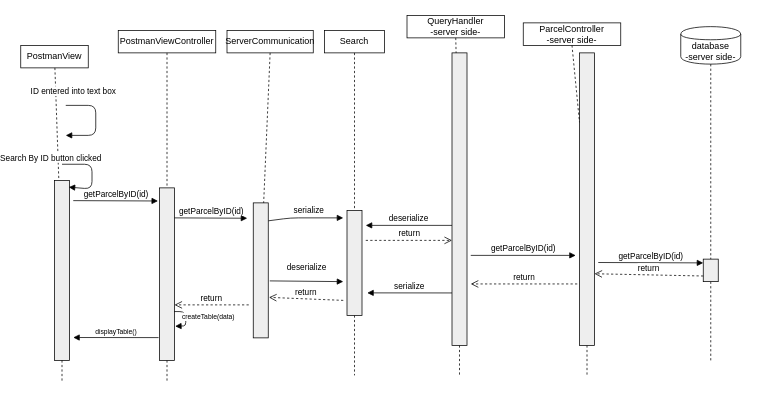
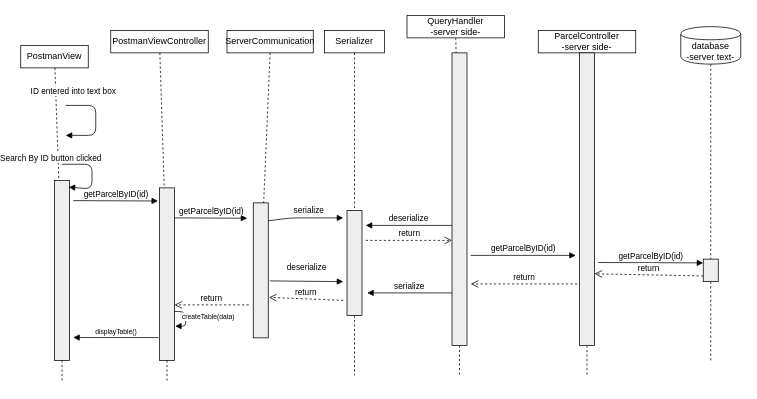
  <mxCell id="0" />
  <mxCell id="1" parent="0" />
- <mxCell id="2" value="ParcelController&lt;br&gt;-server side-" style="shape=rect;html=1;whiteSpace=wrap;align=center;" parent="1" vertex="1"><mxGeometry x="690" y="30" width="130" height="30" as="geometry" /></mxCell>
+ <mxCell id="2" value="ParcelController&lt;br&gt;-server side-" style="shape=rect;html=1;whiteSpace=wrap;align=center;" parent="1" vertex="1"><mxGeometry x="710" y="40" width="130" height="30" as="geometry" /></mxCell>
  <mxCell id="3" value="" style="edgeStyle=none;html=1;dashed=1;endArrow=none;align=center;verticalAlign=bottom;exitX=0.5;exitY=1;" parent="1" source="7" edge="1"><mxGeometry x="1" relative="1" as="geometry"><mxPoint x="775" y="500" as="targetPoint" /></mxGeometry></mxCell>
  <mxCell id="4" value="PostmanView" style="shape=rect;html=1;whiteSpace=wrap;align=center;" parent="1" vertex="1"><mxGeometry x="20" y="60" width="90" height="30" as="geometry" /></mxCell>
  <mxCell id="5" value="" style="edgeStyle=none;html=1;dashed=1;endArrow=none;" parent="1" source="4" target="6" edge="1"><mxGeometry relative="1" as="geometry" /></mxCell>
  <mxCell id="6" value="" style="shape=rect;html=1;fillColor=#eeeeee;" parent="1" vertex="1"><mxGeometry x="65" y="240" width="20" height="240" as="geometry" /></mxCell>
  <mxCell id="7" value="" style="shape=rect;html=1;fillColor=#eeeeee;" parent="1" vertex="1"><mxGeometry x="765" y="70" width="20" height="390" as="geometry" /></mxCell>
  <mxCell id="8" value="" style="edgeStyle=none;html=1;dashed=1;endArrow=none;align=center;verticalAlign=bottom;exitX=0.5;exitY=1;" parent="1" source="2" target="7" edge="1"><mxGeometry x="1" relative="1" as="geometry"><mxPoint x="775" y="430" as="targetPoint" /><mxPoint x="775" y="70" as="sourcePoint" /></mxGeometry></mxCell>
  <mxCell id="9" value="Search By ID button clicked" style="html=1;verticalAlign=bottom;endArrow=block;" parent="1" edge="1"><mxGeometry x="-0.232" y="-55" width="80" relative="1" as="geometry"><mxPoint x="75" y="218.5" as="sourcePoint" /><mxPoint x="84" y="249" as="targetPoint" /><Array as="points"><mxPoint x="115" y="218.5" /><mxPoint x="115" y="251.5" /></Array><mxPoint as="offset" /></mxGeometry></mxCell>
- <mxCell id="10" value="PostmanViewController" style="shape=rect;html=1;whiteSpace=wrap;align=center;" parent="1" vertex="1"><mxGeometry x="150" y="40" width="130" height="30" as="geometry" /></mxCell>
+ <mxCell id="10" value="PostmanViewController" style="shape=rect;html=1;whiteSpace=wrap;align=center;" parent="1" vertex="1"><mxGeometry x="140" y="40" width="130" height="30" as="geometry" /></mxCell>
  <mxCell id="11" value="" style="edgeStyle=none;html=1;dashed=1;endArrow=none;" parent="1" source="13" edge="1"><mxGeometry relative="1" as="geometry"><mxPoint x="215" y="510" as="targetPoint" /></mxGeometry></mxCell>
  <mxCell id="12" value="getParcelByID(id)" style="html=1;verticalAlign=bottom;endArrow=block;entryX=-0.1;entryY=0.076;entryDx=0;entryDy=0;entryPerimeter=0;" parent="1" target="13" edge="1"><mxGeometry width="80" relative="1" as="geometry"><mxPoint x="90" y="267" as="sourcePoint" /><mxPoint x="220" y="285" as="targetPoint" /></mxGeometry></mxCell>
  <mxCell id="13" value="" style="shape=rect;html=1;fillColor=#eeeeee;" parent="1" vertex="1"><mxGeometry x="205" y="250" width="20" height="230" as="geometry" /></mxCell>
  <mxCell id="14" value="" style="edgeStyle=none;html=1;dashed=1;endArrow=none;" parent="1" source="10" target="13" edge="1"><mxGeometry relative="1" as="geometry"><mxPoint x="215" y="70" as="sourcePoint" /><mxPoint x="215" y="510" as="targetPoint" /></mxGeometry></mxCell>
  <mxCell id="15" value="&lt;span style=&quot;font-size: 11px&quot;&gt;serialize&lt;/span&gt;" style="html=1;verticalAlign=bottom;endArrow=block;fontSize=9;exitX=1;exitY=0.133;exitDx=0;exitDy=0;exitPerimeter=0;" parent="1" source="41" edge="1"><mxGeometry x="0.085" y="1" width="80" relative="1" as="geometry"><mxPoint x="360" y="290" as="sourcePoint" /><mxPoint x="450" y="290" as="targetPoint" /><mxPoint as="offset" /><Array as="points"><mxPoint x="380" y="290" /></Array></mxGeometry></mxCell>
  <mxCell id="16" value="createTable(data)" style="html=1;verticalAlign=bottom;endArrow=block;fontSize=9;exitX=0.98;exitY=0.717;exitDx=0;exitDy=0;exitPerimeter=0;entryX=1.04;entryY=0.802;entryDx=0;entryDy=0;entryPerimeter=0;" parent="1" source="13" target="13" edge="1"><mxGeometry x="0.415" y="-30" width="80" relative="1" as="geometry"><mxPoint x="170" y="370" as="sourcePoint" /><mxPoint x="250" y="370" as="targetPoint" /><Array as="points"><mxPoint x="240" y="415" /><mxPoint x="240" y="434" /></Array><mxPoint x="31" y="26" as="offset" /></mxGeometry></mxCell>
  <mxCell id="17" value="displayTable()" style="html=1;verticalAlign=bottom;endArrow=block;fontSize=9;exitX=-0.06;exitY=0.868;exitDx=0;exitDy=0;exitPerimeter=0;entryX=1.25;entryY=0.873;entryDx=0;entryDy=0;entryPerimeter=0;" parent="1" source="13" target="6" edge="1"><mxGeometry width="80" relative="1" as="geometry"><mxPoint x="130" y="500" as="sourcePoint" /><mxPoint x="210" y="500" as="targetPoint" /></mxGeometry></mxCell>
  <mxCell id="18" value="" style="endArrow=none;dashed=1;html=1;fontSize=9;exitX=0.5;exitY=1;exitDx=0;exitDy=0;" parent="1" source="6" edge="1"><mxGeometry width="50" height="50" relative="1" as="geometry"><mxPoint x="170" y="470" as="sourcePoint" /><mxPoint x="75" y="510" as="targetPoint" /></mxGeometry></mxCell>
- <mxCell id="19" value="Search" style="shape=rect;html=1;whiteSpace=wrap;align=center;" parent="1" vertex="1"><mxGeometry x="425" y="40" width="80" height="30" as="geometry" /></mxCell>
+ <mxCell id="19" value="Serializer" style="shape=rect;html=1;whiteSpace=wrap;align=center;" parent="1" vertex="1"><mxGeometry x="425" y="40" width="80" height="30" as="geometry" /></mxCell>
  <mxCell id="20" value="" style="edgeStyle=none;html=1;dashed=1;endArrow=none;align=center;verticalAlign=bottom;exitX=0.5;exitY=1;" parent="1" source="21" edge="1"><mxGeometry x="1" relative="1" as="geometry"><mxPoint x="465" y="500" as="targetPoint" /></mxGeometry></mxCell>
  <mxCell id="21" value="" style="shape=rect;html=1;fillColor=#eeeeee;" parent="1" vertex="1"><mxGeometry x="455" y="280" width="20" height="140" as="geometry" /></mxCell>
  <mxCell id="22" value="" style="edgeStyle=none;html=1;dashed=1;endArrow=none;align=center;verticalAlign=bottom;exitX=0.5;exitY=1;" parent="1" source="19" target="21" edge="1"><mxGeometry x="1" relative="1" as="geometry"><mxPoint x="465" y="430" as="targetPoint" /><mxPoint x="465" y="70" as="sourcePoint" /></mxGeometry></mxCell>
  <mxCell id="23" value="QueryHandler&lt;br&gt;-server side-" style="shape=rect;html=1;whiteSpace=wrap;align=center;" parent="1" vertex="1"><mxGeometry x="535" y="20" width="130" height="30" as="geometry" /></mxCell>
  <mxCell id="24" value="" style="edgeStyle=none;html=1;dashed=1;endArrow=none;align=center;verticalAlign=bottom;exitX=0.5;exitY=1;" parent="1" source="25" edge="1"><mxGeometry x="1" relative="1" as="geometry"><mxPoint x="605" y="500" as="targetPoint" /></mxGeometry></mxCell>
  <mxCell id="25" value="" style="shape=rect;html=1;fillColor=#eeeeee;" parent="1" vertex="1"><mxGeometry x="595" y="70" width="20" height="390" as="geometry" /></mxCell>
  <mxCell id="26" value="" style="edgeStyle=none;html=1;dashed=1;endArrow=none;align=center;verticalAlign=bottom;exitX=0.5;exitY=1;" parent="1" source="23" target="25" edge="1"><mxGeometry x="1" relative="1" as="geometry"><mxPoint x="605" y="430" as="targetPoint" /><mxPoint x="605" y="70" as="sourcePoint" /></mxGeometry></mxCell>
- <mxCell id="27" value="database&lt;br&gt;-server side-&lt;br&gt;" style="shape=cylinder;whiteSpace=wrap;html=1;boundedLbl=1;backgroundOutline=1;" parent="1" vertex="1"><mxGeometry x="900" y="35" width="80" height="50" as="geometry" /></mxCell>
+ <mxCell id="27" value="database&lt;br&gt;-server text-&lt;br&gt;" style="shape=cylinder;whiteSpace=wrap;html=1;boundedLbl=1;backgroundOutline=1;" parent="1" vertex="1"><mxGeometry x="900" y="35" width="80" height="50" as="geometry" /></mxCell>
  <mxCell id="28" value="" style="edgeStyle=none;html=1;dashed=1;endArrow=none;align=center;verticalAlign=bottom;exitX=0.5;exitY=1;" parent="1" source="29" edge="1"><mxGeometry x="1" relative="1" as="geometry"><mxPoint x="940" y="480" as="targetPoint" /></mxGeometry></mxCell>
  <mxCell id="29" value="" style="shape=rect;html=1;fillColor=#eeeeee;" parent="1" vertex="1"><mxGeometry x="930" y="345" width="20" height="30" as="geometry" /></mxCell>
  <mxCell id="30" value="" style="edgeStyle=none;html=1;dashed=1;endArrow=none;align=center;verticalAlign=bottom;" parent="1" target="29" edge="1"><mxGeometry x="1" relative="1" as="geometry"><mxPoint x="940" y="430" as="targetPoint" /><mxPoint x="940" y="85" as="sourcePoint" /></mxGeometry></mxCell>
  <mxCell id="31" value="deserialize" style="html=1;verticalAlign=bottom;endArrow=block;" parent="1" edge="1"><mxGeometry width="80" relative="1" as="geometry"><mxPoint x="595" y="300" as="sourcePoint" /><mxPoint x="480" y="300" as="targetPoint" /></mxGeometry></mxCell>
  <mxCell id="32" value="return" style="html=1;verticalAlign=bottom;endArrow=open;dashed=1;endSize=8;" parent="1" edge="1"><mxGeometry relative="1" as="geometry"><mxPoint x="480" y="320" as="sourcePoint" /><mxPoint x="595" y="320" as="targetPoint" /></mxGeometry></mxCell>
  <mxCell id="33" value="getParcelByID(id)" style="html=1;verticalAlign=bottom;endArrow=block;" parent="1" edge="1"><mxGeometry width="80" relative="1" as="geometry"><mxPoint x="620" y="340" as="sourcePoint" /><mxPoint x="760" y="340" as="targetPoint" /></mxGeometry></mxCell>
  <mxCell id="34" value="getParcelByID(id)" style="html=1;verticalAlign=bottom;endArrow=block;entryX=0;entryY=0.167;entryDx=0;entryDy=0;entryPerimeter=0;" parent="1" target="29" edge="1"><mxGeometry width="80" relative="1" as="geometry"><mxPoint x="790" y="349.5" as="sourcePoint" /><mxPoint x="920" y="350" as="targetPoint" /></mxGeometry></mxCell>
  <mxCell id="35" value="return" style="html=1;verticalAlign=bottom;endArrow=open;dashed=1;endSize=8;exitX=0;exitY=0.75;exitDx=0;exitDy=0;" parent="1" source="29" edge="1"><mxGeometry relative="1" as="geometry"><mxPoint x="915" y="364.5" as="sourcePoint" /><mxPoint x="785" y="364.5" as="targetPoint" /></mxGeometry></mxCell>
  <mxCell id="36" value="return" style="html=1;verticalAlign=bottom;endArrow=open;dashed=1;endSize=8;entryX=1.25;entryY=0.79;entryDx=0;entryDy=0;entryPerimeter=0;exitX=-0.15;exitY=0.79;exitDx=0;exitDy=0;exitPerimeter=0;" parent="1" source="7" target="25" edge="1"><mxGeometry relative="1" as="geometry"><mxPoint x="940" y="377.5" as="sourcePoint" /><mxPoint x="795" y="374.5" as="targetPoint" /></mxGeometry></mxCell>
  <mxCell id="37" value="serialize" style="html=1;verticalAlign=bottom;endArrow=block;exitX=-0.1;exitY=0.555;exitDx=0;exitDy=0;exitPerimeter=0;" parent="1" edge="1"><mxGeometry width="80" relative="1" as="geometry"><mxPoint x="595" y="390.1" as="sourcePoint" /><mxPoint x="482" y="390" as="targetPoint" /></mxGeometry></mxCell>
  <mxCell id="38" value="return" style="html=1;verticalAlign=bottom;endArrow=open;dashed=1;endSize=8;" parent="1" edge="1"><mxGeometry relative="1" as="geometry"><mxPoint x="450" y="400" as="sourcePoint" /><mxPoint x="351" y="396" as="targetPoint" /></mxGeometry></mxCell>
  <mxCell id="39" value="deserialize" style="html=1;verticalAlign=bottom;endArrow=block;exitX=1.1;exitY=0.578;exitDx=0;exitDy=0;exitPerimeter=0;" parent="1" source="41" edge="1"><mxGeometry y="10" width="80" relative="1" as="geometry"><mxPoint x="360" y="375" as="sourcePoint" /><mxPoint x="450" y="375" as="targetPoint" /><mxPoint as="offset" /></mxGeometry></mxCell>
  <mxCell id="40" value="ServerCommunication" style="shape=rect;html=1;whiteSpace=wrap;align=center;" parent="1" vertex="1"><mxGeometry x="295" y="40" width="115" height="30" as="geometry" /></mxCell>
  <mxCell id="41" value="" style="shape=rect;html=1;fillColor=#eeeeee;" parent="1" vertex="1"><mxGeometry x="330" y="270" width="20" height="180" as="geometry" /></mxCell>
  <mxCell id="42" value="" style="edgeStyle=none;html=1;dashed=1;endArrow=none;align=center;verticalAlign=bottom;exitX=0.5;exitY=1;" parent="1" source="40" target="41" edge="1"><mxGeometry x="1" relative="1" as="geometry"><mxPoint x="615" y="430" as="targetPoint" /><mxPoint x="615" y="70" as="sourcePoint" /></mxGeometry></mxCell>
  <mxCell id="43" value="return" style="html=1;verticalAlign=bottom;endArrow=open;dashed=1;endSize=8;" parent="1" edge="1"><mxGeometry relative="1" as="geometry"><mxPoint x="324" y="406" as="sourcePoint" /><mxPoint x="225" y="406" as="targetPoint" /></mxGeometry></mxCell>
  <mxCell id="44" value="getParcelByID(id)" style="html=1;verticalAlign=bottom;endArrow=block;entryX=-0.1;entryY=0.076;entryDx=0;entryDy=0;entryPerimeter=0;" parent="1" edge="1"><mxGeometry width="80" relative="1" as="geometry"><mxPoint x="225" y="290" as="sourcePoint" /><mxPoint x="322" y="290.48" as="targetPoint" /></mxGeometry></mxCell>
  <mxCell id="45" value="ID entered into text box" style="html=1;verticalAlign=bottom;endArrow=block;" edge="1" parent="1"><mxGeometry x="-0.833" y="10" width="80" relative="1" as="geometry"><mxPoint x="80" y="140" as="sourcePoint" /><mxPoint x="80" y="180" as="targetPoint" /><Array as="points"><mxPoint x="120" y="140" /><mxPoint x="120" y="180" /></Array><mxPoint as="offset" /></mxGeometry></mxCell>
